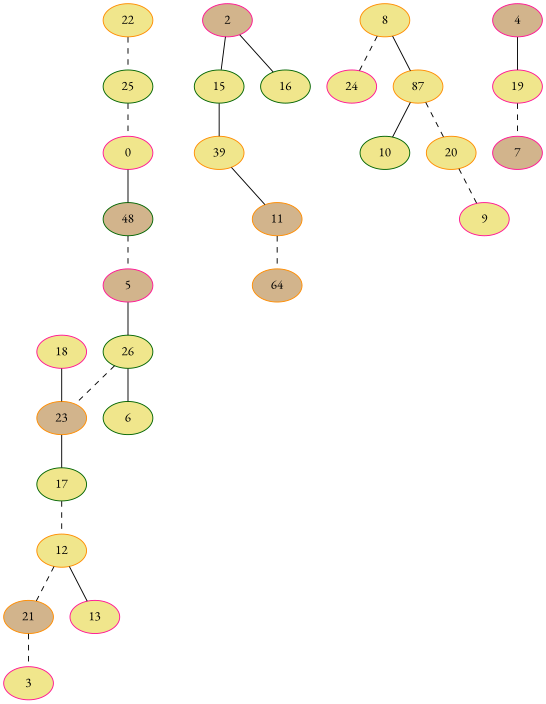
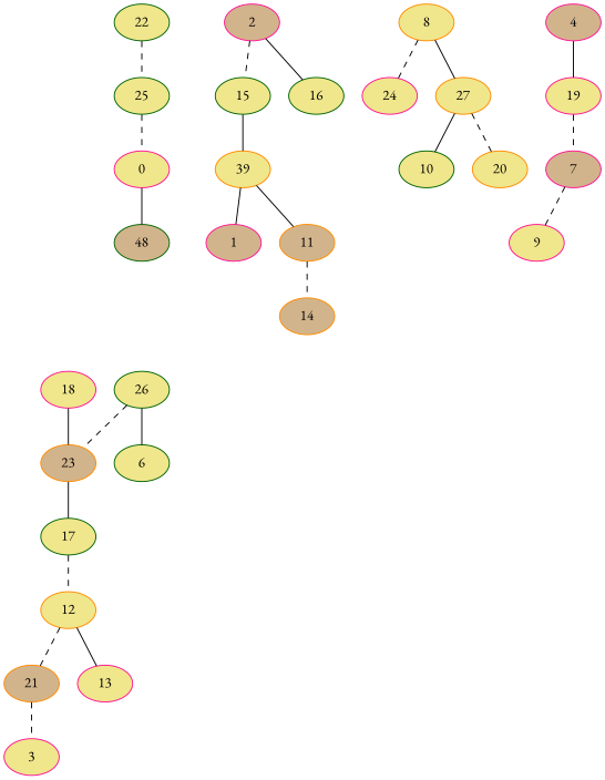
  graph {
    fontname="EB Garamond"
    node [color=deeppink fillcolor=khaki fontname="EB Garamond" style=filled]
    edge [fontname="EB Garamond" style=dashed]
    25 [color=darkgreen]
-   22 [color=darkorange]
+   22 [color=darkgreen]
    0
    n4 [color=darkgreen fillcolor=tan label=48]
-   5 [fillcolor=tan]
    26 [color=darkgreen]
    6 [color=darkgreen]
    23 [color=darkorange fillcolor=tan]
    18
    17 [color=darkgreen]
    12 [color=darkorange]
    21 [color=darkorange fillcolor=tan]
    13
    3
    2 [fillcolor=tan]
    15 [color=darkgreen]
    16 [color=darkgreen]
    n18 [color=darkorange label=39]
+   1 [fillcolor=tan]
    11 [color=darkorange fillcolor=tan]
-   14 [color=darkorange fillcolor=tan label=64]
+   14 [color=darkorange fillcolor=tan]
    24
    8 [color=darkorange]
-   27 [color=darkorange label=87]
+   27 [color=darkorange]
    10 [color=darkgreen]
    20 [color=darkorange]
    4 [fillcolor=tan]
    19
    7 [fillcolor=tan]
    9
    25 -- 0
    22 -- 25
    0 -- n4 [style=solid]
-   n4 -- 5
-   5 -- 26 [style=solid]
    26 -- 6 [style=solid]
    26 -- 23
    23 -- 17 [style=solid]
    18 -- 23 [style=solid]
    17 -- 12
    12 -- 21
    12 -- 13 [style=solid]
    21 -- 3
-   2 -- 15 [style=solid]
+   2 -- 15
    2 -- 16 [style=solid]
    15 -- n18 [style=solid]
+   n18 -- 1 [style=solid]
    n18 -- 11 [style=solid]
    11 -- 14
    8 -- 24
    8 -- 27 [style=solid]
    27 -- 10 [style=solid]
    27 -- 20
    4 -- 19 [style=solid]
    19 -- 7
-   20 -- 9
+   7 -- 9
  }
